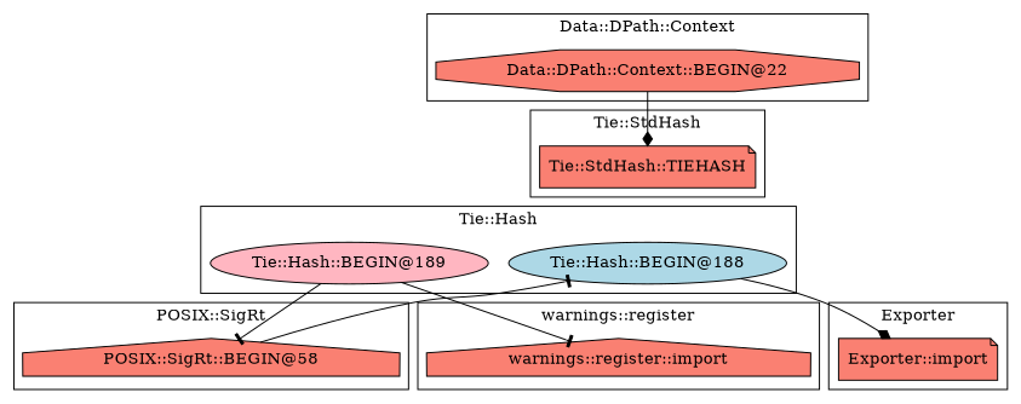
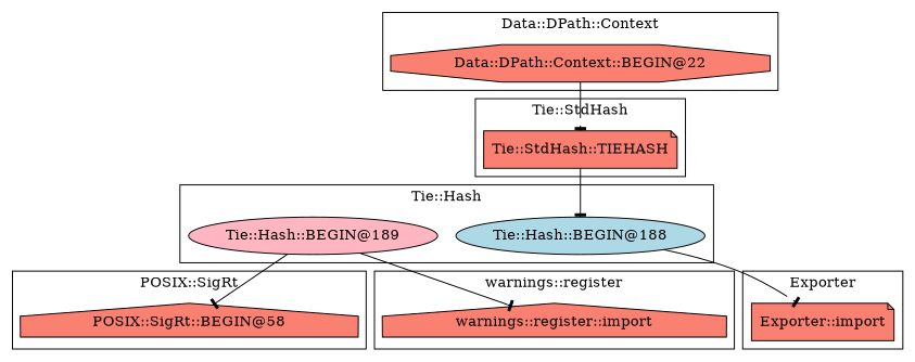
  digraph {
    node [fillcolor=salmon shape=ellipse style=filled]
    edge [arrowhead=tee]
    "Tie::Hash::BEGIN@189" [fillcolor=lightpink]
    "Tie::Hash::BEGIN@188" [fillcolor=lightblue]
    "Data::DPath::Context::BEGIN@22" [shape=octagon]
    "Tie::StdHash::TIEHASH" [shape=note]
    "POSIX::SigRt::BEGIN@58" [shape=house]
    "Exporter::import" [shape=note]
    "warnings::register::import" [shape=house]
    subgraph cluster_1 {
      label="Tie::Hash"
      "Tie::Hash::BEGIN@189"
      "Tie::Hash::BEGIN@188"
    }
    subgraph cluster_2 {
      label="Data::DPath::Context"
      "Data::DPath::Context::BEGIN@22"
    }
    subgraph cluster_3 {
      label="Tie::StdHash"
      "Tie::StdHash::TIEHASH"
    }
    subgraph cluster_4 {
      label="POSIX::SigRt"
      "POSIX::SigRt::BEGIN@58"
    }
    subgraph cluster_5 {
      label=Exporter
      "Exporter::import"
    }
    subgraph cluster_6 {
      label="warnings::register"
      "warnings::register::import"
    }
    "Tie::Hash::BEGIN@189" -> "POSIX::SigRt::BEGIN@58"
    "Tie::Hash::BEGIN@189" -> "warnings::register::import"
-   "Tie::Hash::BEGIN@188" -> "Exporter::import" [arrowhead=diamond]
-   "Data::DPath::Context::BEGIN@22" -> "Tie::StdHash::TIEHASH" [arrowhead=diamond]
-   "POSIX::SigRt::BEGIN@58" -> "Tie::Hash::BEGIN@188"
+   "Tie::Hash::BEGIN@188" -> "Exporter::import"
+   "Data::DPath::Context::BEGIN@22" -> "Tie::StdHash::TIEHASH"
+   "Tie::StdHash::TIEHASH" -> "Tie::Hash::BEGIN@188"
  }
